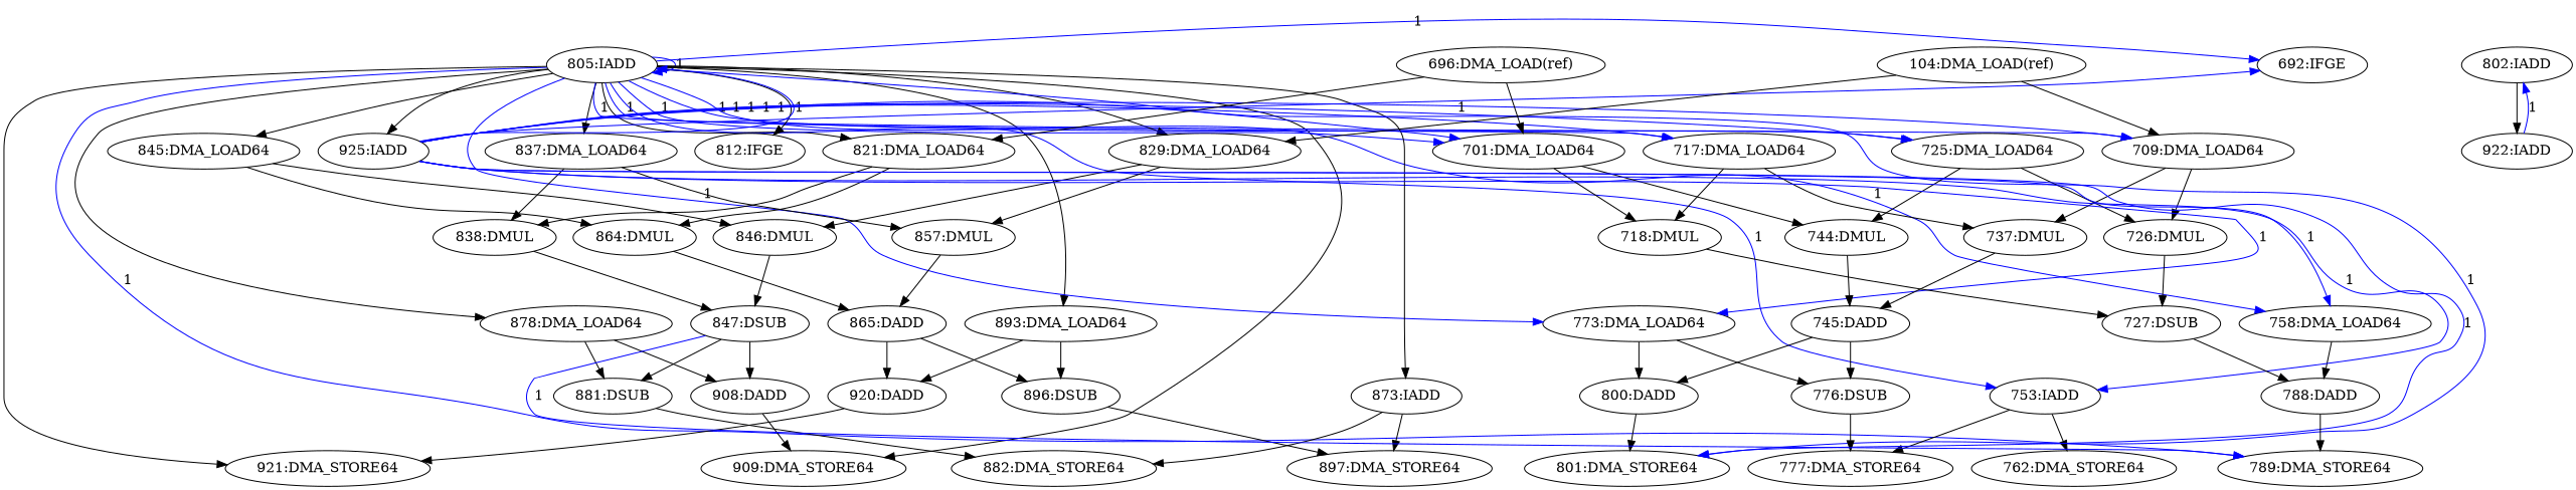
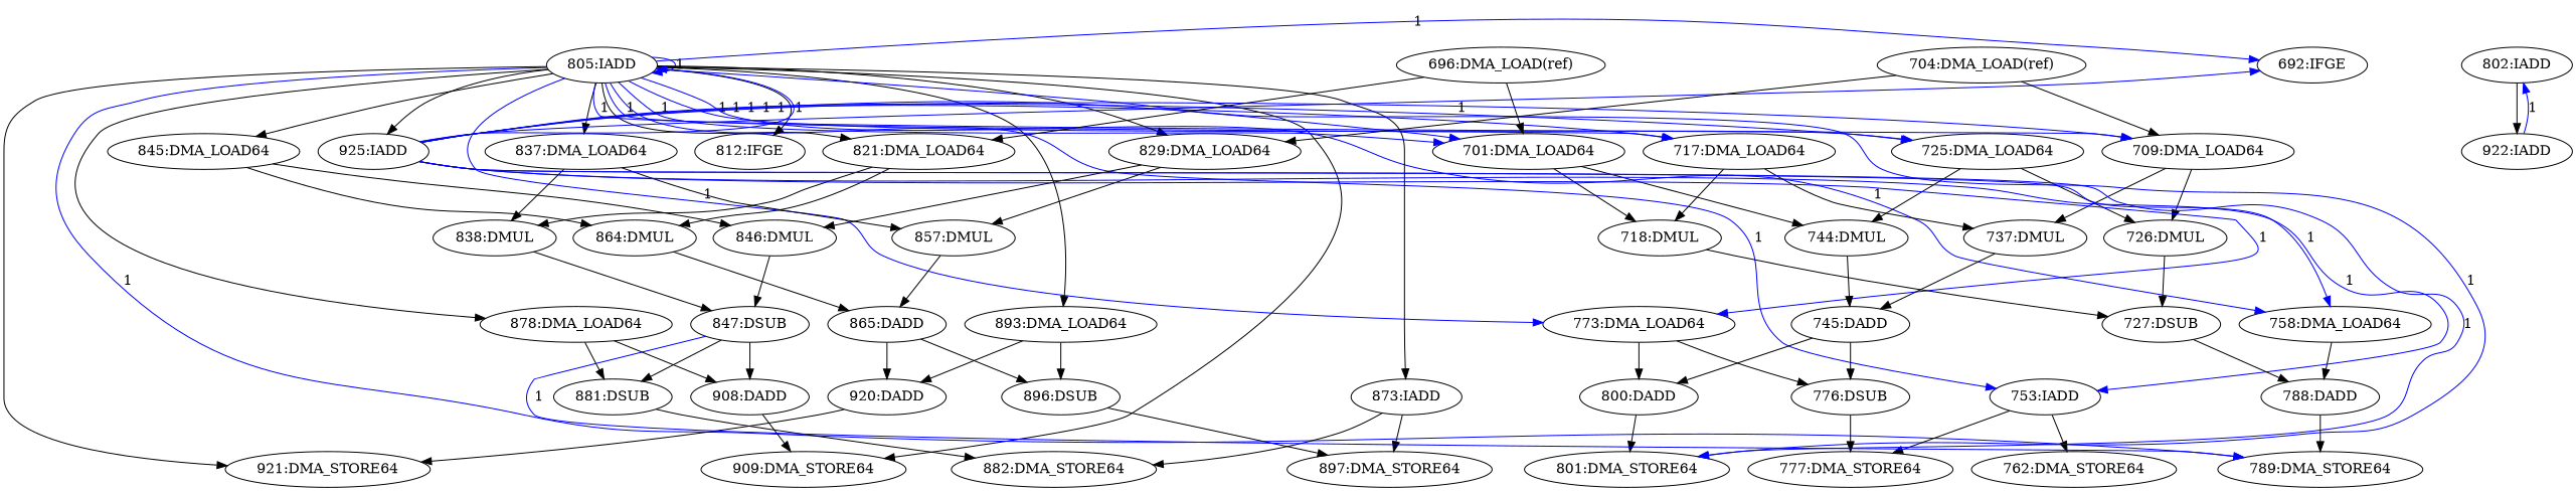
  digraph {
    n1 [label="909:DMA_STORE64"]
    n2 [label="805:IADD"]
    n3 [label="789:DMA_STORE64"]
    n4 [label="821:DMA_LOAD64"]
    n5 [label="837:DMA_LOAD64"]
    n6 [label="893:DMA_LOAD64"]
    n7 [label="773:DMA_LOAD64"]
    n8 [label="709:DMA_LOAD64"]
    n9 [label="717:DMA_LOAD64"]
    n10 [label="829:DMA_LOAD64"]
    n11 [label="921:DMA_STORE64"]
    n12 [label="753:IADD"]
    n13 [label="701:DMA_LOAD64"]
    n14 [label="725:DMA_LOAD64"]
    n15 [label="758:DMA_LOAD64"]
    n16 [label="873:IADD"]
    n17 [label="878:DMA_LOAD64"]
    n18 [label="925:IADD"]
    n19 [label="801:DMA_STORE64"]
    n20 [label="845:DMA_LOAD64"]
    n21 [label="812:IFGE"]
    n22 [label="692:IFGE"]
    n23 [label="838:DMUL"]
    n24 [label="864:DMUL"]
    n25 [label="857:DMUL"]
    n26 [label="896:DSUB"]
    n27 [label="920:DADD"]
    n28 [label="776:DSUB"]
    n29 [label="800:DADD"]
    n30 [label="737:DMUL"]
    n31 [label="726:DMUL"]
    n32 [label="718:DMUL"]
    n33 [label="846:DMUL"]
    n34 [label="777:DMA_STORE64"]
    n35 [label="762:DMA_STORE64"]
    n36 [label="744:DMUL"]
    n37 [label="788:DADD"]
    n38 [label="897:DMA_STORE64"]
    n39 [label="882:DMA_STORE64"]
    n40 [label="908:DADD"]
    n41 [label="881:DSUB"]
    n42 [label="745:DADD"]
    n43 [label="847:DSUB"]
    n44 [label="865:DADD"]
    n45 [label="727:DSUB"]
    n46 [label="922:IADD"]
    n47 [label="802:IADD"]
-   n48 [label="104:DMA_LOAD(ref)"]
+   n48 [label="704:DMA_LOAD(ref)"]
    n49 [label="696:DMA_LOAD(ref)"]
    n2 -> n1
    n2 -> n2 [color=blue constraint=false label=1]
    n2 -> n3 [color=blue constraint=false label=1]
    n2 -> n4
    n2 -> n5
    n2 -> n6
    n2 -> n7 [color=blue constraint=false label=1]
    n2 -> n8 [color=blue constraint=false label=1]
    n2 -> n9 [color=blue constraint=false label=1]
    n2 -> n10
    n2 -> n11
    n2 -> n12 [color=blue constraint=false label=1]
    n2 -> n13 [color=blue constraint=false label=1]
    n2 -> n14 [color=blue constraint=false label=1]
    n2 -> n15 [color=blue constraint=false label=1]
    n2 -> n16
    n2 -> n17
    n2 -> n18
    n2 -> n19 [color=blue constraint=false label=1]
    n2 -> n20
    n2 -> n21
    n2 -> n22 [color=blue constraint=false label=1]
    n4 -> n23
    n4 -> n24
    n5 -> n23
    n5 -> n25
    n6 -> n26
    n6 -> n27
    n7 -> n28
    n7 -> n29
    n8 -> n30
    n8 -> n31
    n9 -> n30
    n9 -> n32
    n10 -> n25
    n10 -> n33
    n12 -> n34
    n12 -> n35
    n13 -> n32
    n13 -> n36
    n14 -> n31
    n14 -> n36
    n15 -> n37
    n16 -> n38
    n16 -> n39
    n17 -> n40
    n17 -> n41
    n18 -> n2 [color=blue constraint=false label=1]
    n18 -> n7 [color=blue constraint=false label=1]
    n18 -> n8 [color=blue constraint=false label=1]
    n18 -> n9 [color=blue constraint=false label=1]
    n18 -> n12 [color=blue constraint=false label=1]
    n18 -> n13 [color=blue constraint=false label=1]
    n18 -> n14 [color=blue constraint=false label=1]
    n18 -> n15 [color=blue constraint=false label=1]
    n18 -> n19 [color=blue constraint=false label=1]
    n18 -> n22 [color=blue constraint=false label=1]
    n20 -> n24
    n20 -> n33
    n23 -> n43
    n24 -> n44
    n25 -> n44
    n26 -> n38
    n27 -> n11
    n28 -> n34
    n29 -> n19
    n30 -> n42
    n31 -> n45
    n32 -> n45
    n33 -> n43
    n36 -> n42
    n37 -> n3
    n40 -> n1
    n41 -> n39
    n42 -> n28
    n42 -> n29
    n43 -> n3 [color=blue constraint=false label=1]
    n43 -> n40
    n43 -> n41
    n44 -> n26
    n44 -> n27
    n45 -> n37
    n46 -> n47 [color=blue constraint=false label=1]
    n47 -> n46
    n48 -> n8
    n48 -> n10
    n49 -> n4
    n49 -> n13
  }
